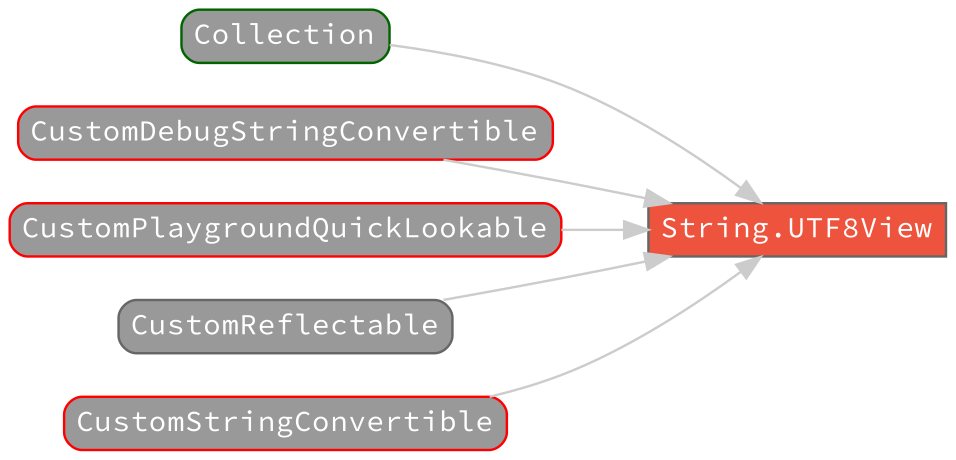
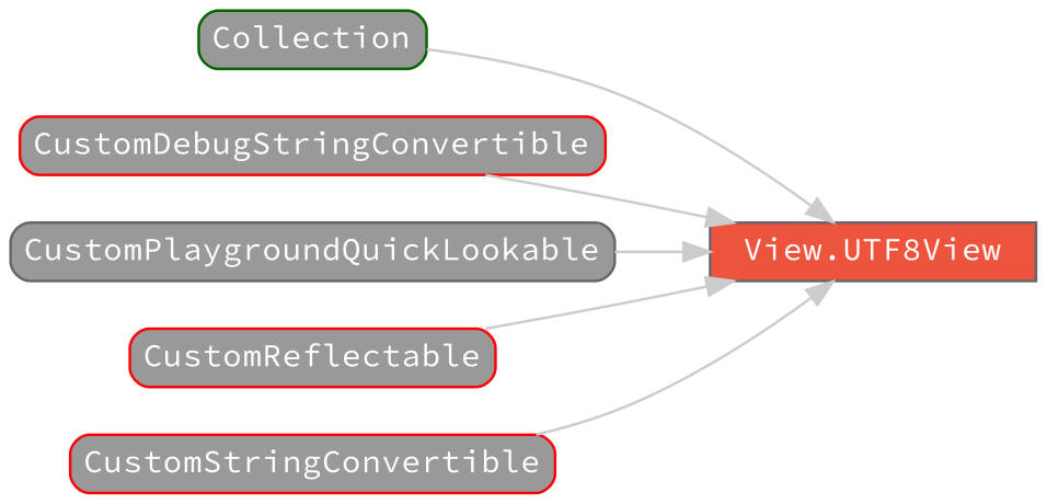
  strict digraph {
    fontname="Source Code Pro"
    rankdir=LR
    node [color=red fillcolor="#999999" fontcolor=white fontname="Source Code Pro" fontsize=12 margin="0.07,0.05" shape=box style="filled,rounded"]
    edge [color="#cccccc" fontname="Source Code Pro"]
-   "String.UTF8View" [color=gray40 fillcolor="#ee543d" height=0.3 style=filled]
+   "String.UTF8View" [color=gray40 fillcolor="#ee543d" height=0.3 style=filled label="View.UTF8View"]
    Collection [color=darkgreen height=0.3]
    CustomDebugStringConvertible [height=0.3]
-   CustomPlaygroundQuickLookable [height=0.3]
-   CustomReflectable [color=gray40 height=0.3]
+   CustomPlaygroundQuickLookable [color=gray40 height=0.3]
+   CustomReflectable [height=0.3]
    CustomStringConvertible [height=0.3]
    subgraph sub_1 {
      rank=max
      "String.UTF8View"
    }
    Collection -> "String.UTF8View"
    CustomDebugStringConvertible -> "String.UTF8View"
    CustomPlaygroundQuickLookable -> "String.UTF8View"
    CustomReflectable -> "String.UTF8View"
    CustomStringConvertible -> "String.UTF8View"
  }
